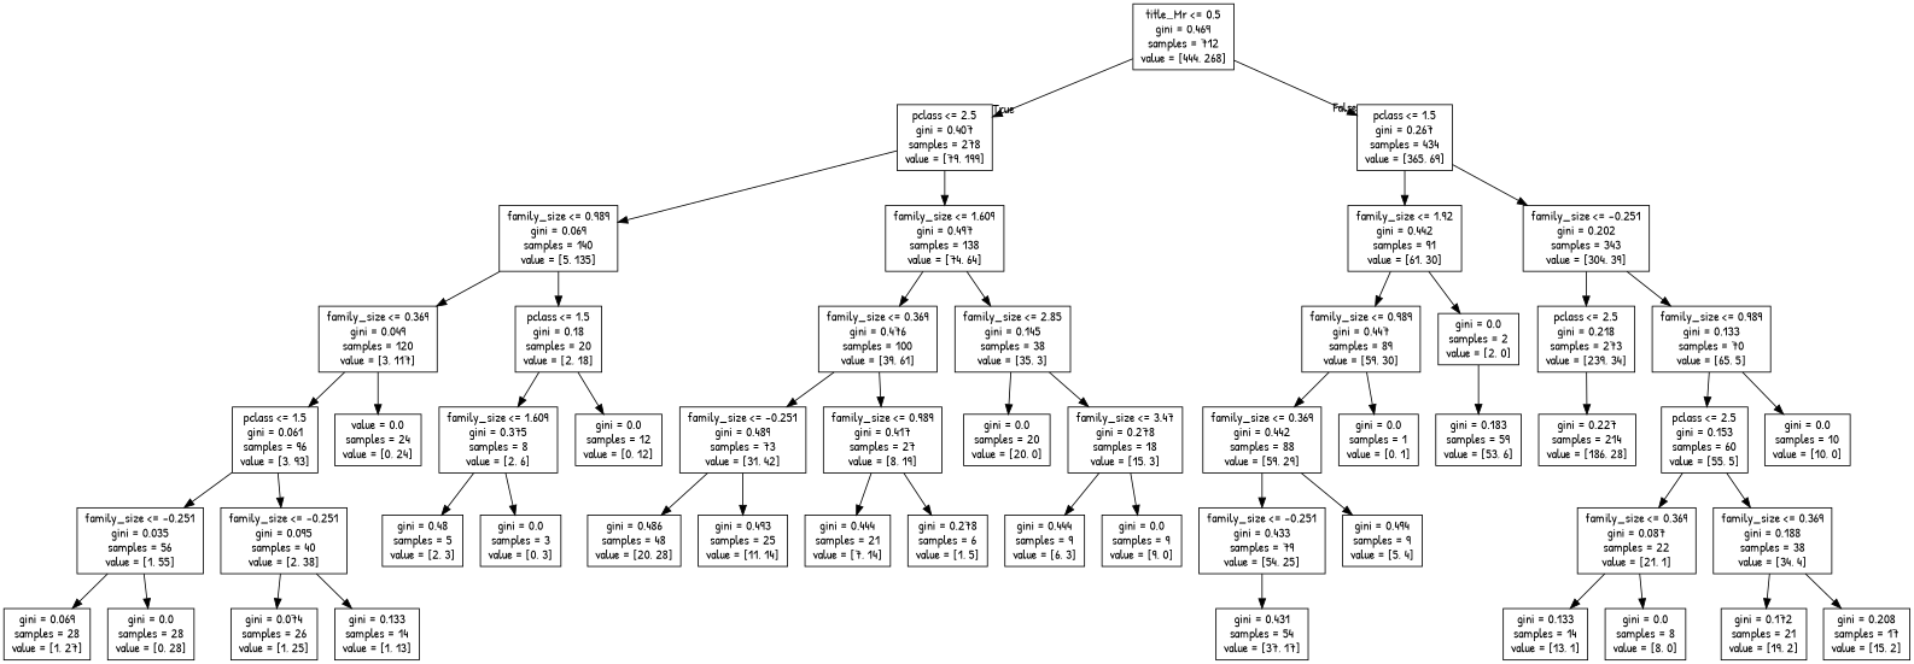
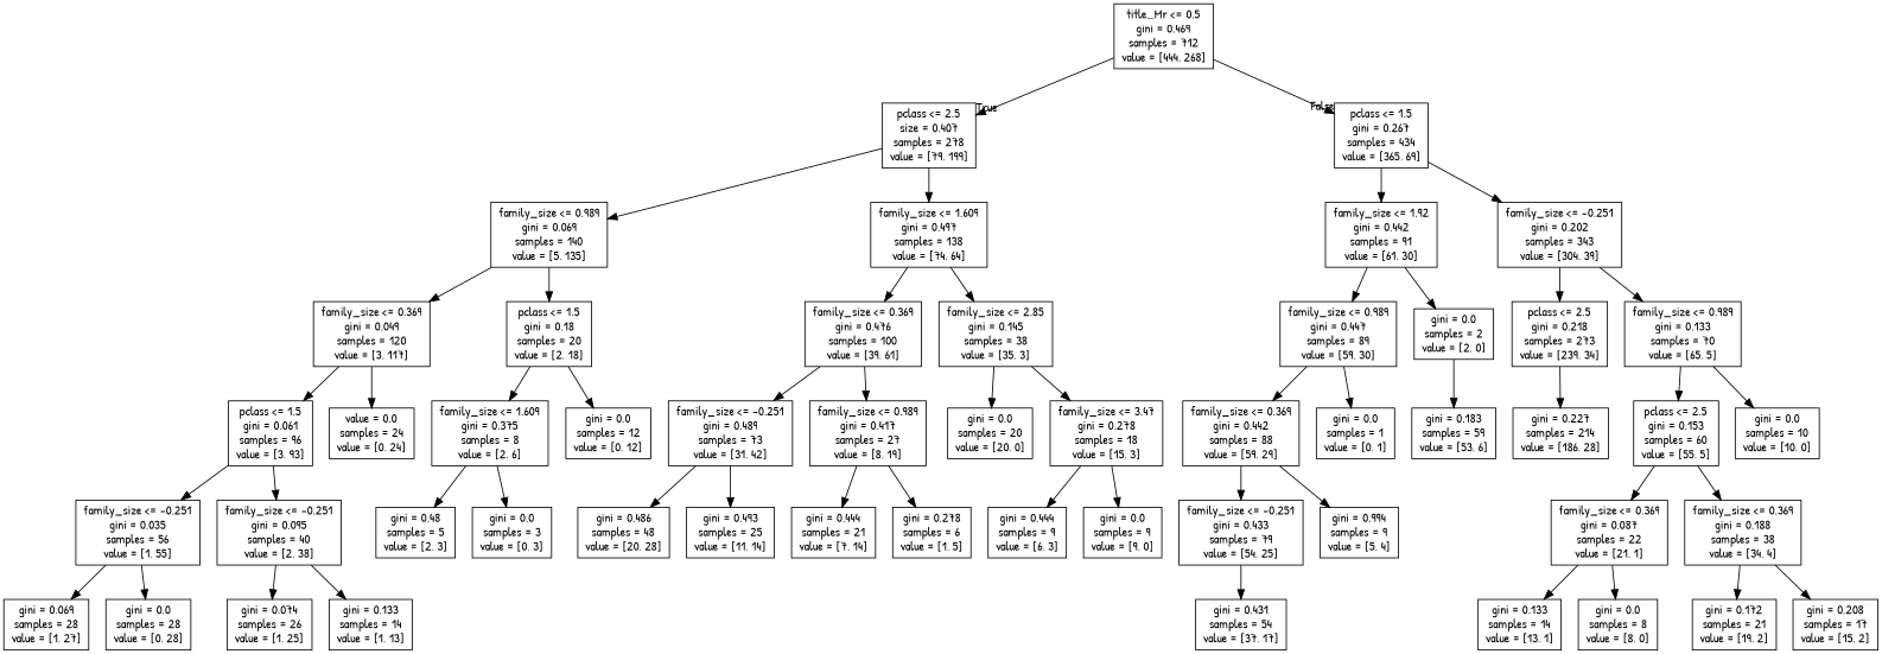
  digraph {
    fontname="Patrick Hand"
    node [fontname="Patrick Hand" shape=box]
    edge [fontname="Patrick Hand"]
    n1 [label="title_Mr <= 0.5\ngini = 0.469\nsamples = 712\nvalue = [444, 268]"]
-   n2 [label="pclass <= 2.5\ngini = 0.407\nsamples = 278\nvalue = [79, 199]"]
+   n2 [label="pclass <= 2.5\nsize = 0.407\nsamples = 278\nvalue = [79, 199]"]
    n3 [label="pclass <= 1.5\ngini = 0.267\nsamples = 434\nvalue = [365, 69]"]
    n4 [label="family_size <= 0.989\ngini = 0.069\nsamples = 140\nvalue = [5, 135]"]
    n5 [label="family_size <= 1.609\ngini = 0.497\nsamples = 138\nvalue = [74, 64]"]
    n6 [label="family_size <= 1.92\ngini = 0.442\nsamples = 91\nvalue = [61, 30]"]
    n7 [label="family_size <= -0.251\ngini = 0.202\nsamples = 343\nvalue = [304, 39]"]
    n8 [label="family_size <= 0.369\ngini = 0.049\nsamples = 120\nvalue = [3, 117]"]
    n9 [label="pclass <= 1.5\ngini = 0.18\nsamples = 20\nvalue = [2, 18]"]
    n10 [label="family_size <= 0.369\ngini = 0.476\nsamples = 100\nvalue = [39, 61]"]
    n11 [label="family_size <= 2.85\ngini = 0.145\nsamples = 38\nvalue = [35, 3]"]
    n12 [label="pclass <= 1.5\ngini = 0.061\nsamples = 96\nvalue = [3, 93]"]
    n13 [label="value = 0.0\nsamples = 24\nvalue = [0, 24]"]
    n14 [label="family_size <= 1.609\ngini = 0.375\nsamples = 8\nvalue = [2, 6]"]
    n15 [label="gini = 0.0\nsamples = 12\nvalue = [0, 12]"]
    n16 [label="family_size <= -0.251\ngini = 0.035\nsamples = 56\nvalue = [1, 55]"]
    n17 [label="family_size <= -0.251\ngini = 0.095\nsamples = 40\nvalue = [2, 38]"]
    n18 [label="gini = 0.069\nsamples = 28\nvalue = [1, 27]"]
    n19 [label="gini = 0.0\nsamples = 28\nvalue = [0, 28]"]
    n20 [label="gini = 0.074\nsamples = 26\nvalue = [1, 25]"]
    n21 [label="gini = 0.133\nsamples = 14\nvalue = [1, 13]"]
    n22 [label="gini = 0.48\nsamples = 5\nvalue = [2, 3]"]
    n23 [label="gini = 0.0\nsamples = 3\nvalue = [0, 3]"]
    n24 [label="family_size <= -0.251\ngini = 0.489\nsamples = 73\nvalue = [31, 42]"]
    n25 [label="family_size <= 0.989\ngini = 0.417\nsamples = 27\nvalue = [8, 19]"]
    n26 [label="gini = 0.0\nsamples = 20\nvalue = [20, 0]"]
    n27 [label="family_size <= 3.47\ngini = 0.278\nsamples = 18\nvalue = [15, 3]"]
    n28 [label="gini = 0.486\nsamples = 48\nvalue = [20, 28]"]
    n29 [label="gini = 0.493\nsamples = 25\nvalue = [11, 14]"]
    n30 [label="gini = 0.444\nsamples = 21\nvalue = [7, 14]"]
    n31 [label="gini = 0.278\nsamples = 6\nvalue = [1, 5]"]
    n32 [label="gini = 0.444\nsamples = 9\nvalue = [6, 3]"]
    n33 [label="gini = 0.0\nsamples = 9\nvalue = [9, 0]"]
    n34 [label="family_size <= 0.989\ngini = 0.447\nsamples = 89\nvalue = [59, 30]"]
    n35 [label="gini = 0.0\nsamples = 2\nvalue = [2, 0]"]
    n36 [label="pclass <= 2.5\ngini = 0.218\nsamples = 273\nvalue = [239, 34]"]
    n37 [label="family_size <= 0.989\ngini = 0.133\nsamples = 70\nvalue = [65, 5]"]
    n38 [label="family_size <= 0.369\ngini = 0.442\nsamples = 88\nvalue = [59, 29]"]
    n39 [label="gini = 0.0\nsamples = 1\nvalue = [0, 1]"]
    n40 [label="gini = 0.183\nsamples = 59\nvalue = [53, 6]"]
    n41 [label="family_size <= -0.251\ngini = 0.433\nsamples = 79\nvalue = [54, 25]"]
-   n42 [label="gini = 0.494\nsamples = 9\nvalue = [5, 4]"]
+   n42 [label="gini = 0.994\nsamples = 9\nvalue = [5, 4]"]
    n43 [label="gini = 0.431\nsamples = 54\nvalue = [37, 17]"]
    n44 [label="gini = 0.227\nsamples = 214\nvalue = [186, 28]"]
    n45 [label="pclass <= 2.5\ngini = 0.153\nsamples = 60\nvalue = [55, 5]"]
    n46 [label="gini = 0.0\nsamples = 10\nvalue = [10, 0]"]
    n47 [label="family_size <= 0.369\ngini = 0.087\nsamples = 22\nvalue = [21, 1]"]
    n48 [label="family_size <= 0.369\ngini = 0.188\nsamples = 38\nvalue = [34, 4]"]
    n49 [label="gini = 0.133\nsamples = 14\nvalue = [13, 1]"]
    n50 [label="gini = 0.0\nsamples = 8\nvalue = [8, 0]"]
    n51 [label="gini = 0.172\nsamples = 21\nvalue = [19, 2]"]
    n52 [label="gini = 0.208\nsamples = 17\nvalue = [15, 2]"]
    n1 -> n2 [headlabel=True labelangle=45 labeldistance=2.5]
    n1 -> n3 [headlabel=False labelangle=-45 labeldistance=2.5]
    n2 -> n4
    n2 -> n5
    n3 -> n6
    n3 -> n7
    n4 -> n8
    n4 -> n9
    n5 -> n10
    n5 -> n11
    n6 -> n34
    n6 -> n35
    n7 -> n36
    n7 -> n37
    n8 -> n12
    n8 -> n13
    n9 -> n14
    n9 -> n15
    n10 -> n24
    n10 -> n25
    n11 -> n26
    n11 -> n27
    n12 -> n16
    n12 -> n17
    n14 -> n22
    n14 -> n23
    n16 -> n18
    n16 -> n19
    n17 -> n20
    n17 -> n21
    n24 -> n28
    n24 -> n29
    n25 -> n30
    n25 -> n31
    n27 -> n32
    n27 -> n33
    n34 -> n38
    n34 -> n39
    n35 -> n40
    n36 -> n44
    n37 -> n45
    n37 -> n46
    n38 -> n41
    n38 -> n42
    n41 -> n43
    n45 -> n47
    n45 -> n48
    n47 -> n49
    n47 -> n50
    n48 -> n51
    n48 -> n52
  }
